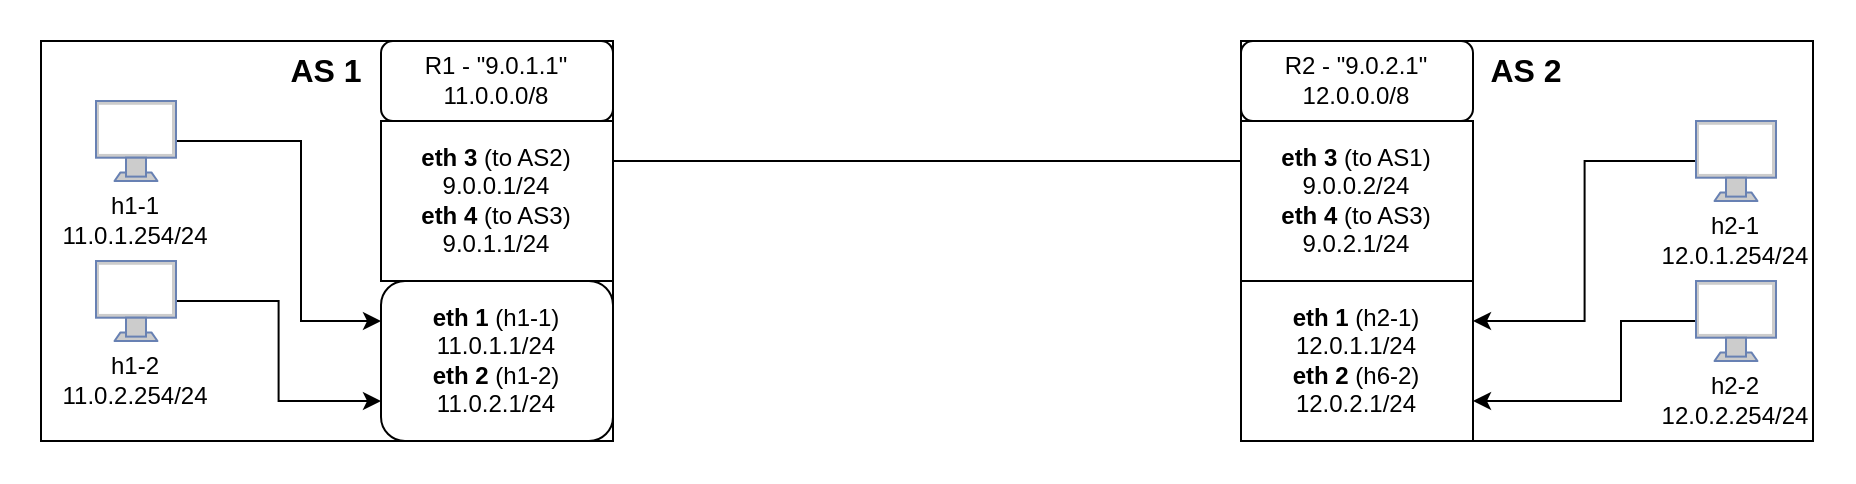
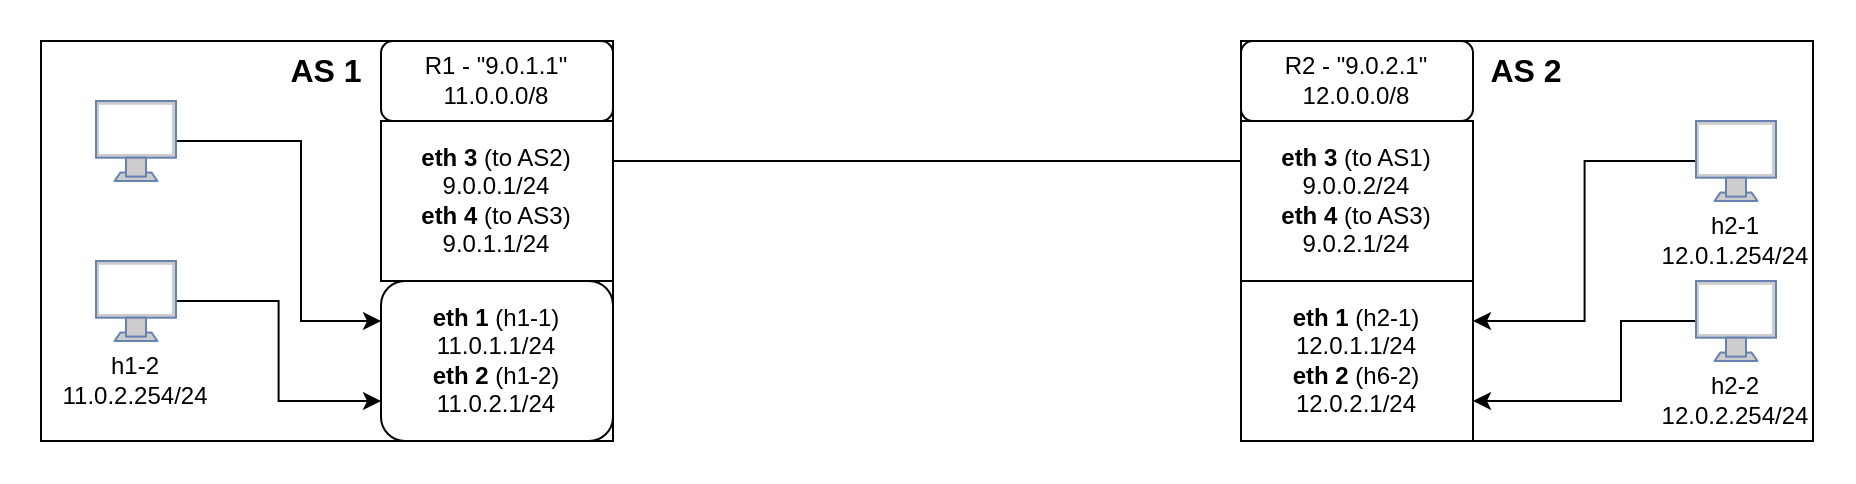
  <mxCell id="0" />
  <mxCell id="1" parent="0" />
  <mxCell id="2" value="" style="group" vertex="1" connectable="0" parent="1"><mxGeometry y="20" width="286" height="200" as="geometry" x="20" /></mxCell>
  <mxCell id="3" value="" style="rounded=0;whiteSpace=wrap;html=1;" vertex="1" parent="2"><mxGeometry width="286" height="200" as="geometry" /></mxCell>
  <mxCell id="4" value="R1 - &quot;9.0.1.1&quot;&lt;br&gt;11.0.0.0/8" style="rounded=1;whiteSpace=wrap;html=1;" vertex="1" parent="2"><mxGeometry x="170" width="116" height="40" as="geometry" /></mxCell>
  <mxCell id="5" value="&lt;b&gt;eth 3 &lt;/b&gt;(to AS2)&lt;br&gt;9.0.0.1/24&lt;br&gt;&lt;b&gt;eth 4 &lt;/b&gt;(to AS3)&lt;br&gt;9.0.1.1/24" style="rounded=0;whiteSpace=wrap;html=1;" vertex="1" parent="2"><mxGeometry x="170" y="40" width="116" height="80" as="geometry" /></mxCell>
  <mxCell id="6" value="&lt;b&gt;eth 1&amp;nbsp;&lt;/b&gt;(h1-1)&lt;br&gt;11.0.1.1/24&lt;br&gt;&lt;b&gt;eth 2&amp;nbsp;&lt;/b&gt;(h1-2)&lt;br&gt;11.0.2.1/24" style="whiteSpace=wrap;html=1;rounded=1;" vertex="1" parent="2"><mxGeometry x="170" y="120" width="116" height="80" as="geometry" /></mxCell>
  <mxCell id="7" style="edgeStyle=orthogonalEdgeStyle;rounded=0;orthogonalLoop=1;jettySize=auto;html=1;exitX=1;exitY=0.5;exitDx=0;exitDy=0;exitPerimeter=0;entryX=0;entryY=0.25;entryDx=0;entryDy=0;" edge="1" parent="2" source="8" target="6"><mxGeometry relative="1" as="geometry"><Array as="points"><mxPoint x="130" y="50" /><mxPoint x="130" y="140" /></Array></mxGeometry></mxCell>
  <mxCell id="8" value="" style="fontColor=#0066CC;verticalAlign=top;verticalLabelPosition=bottom;labelPosition=center;align=center;html=1;outlineConnect=0;fillColor=#CCCCCC;strokeColor=#6881B3;gradientColor=none;gradientDirection=north;strokeWidth=2;shape=mxgraph.networks.monitor;" vertex="1" parent="2"><mxGeometry x="27.5" y="30" width="40" height="40" as="geometry" /></mxCell>
- <mxCell id="9" value="h1-1&lt;br&gt;11.0.1.254/24" style="text;html=1;strokeColor=none;fillColor=none;align=center;verticalAlign=middle;whiteSpace=wrap;rounded=0;" vertex="1" parent="2"><mxGeometry x="20" y="75" width="55" height="30" as="geometry" /></mxCell>
  <mxCell id="10" style="edgeStyle=orthogonalEdgeStyle;rounded=0;orthogonalLoop=1;jettySize=auto;html=1;exitX=1;exitY=0.5;exitDx=0;exitDy=0;exitPerimeter=0;entryX=0;entryY=0.75;entryDx=0;entryDy=0;" edge="1" parent="2" source="11" target="6"><mxGeometry relative="1" as="geometry" /></mxCell>
  <mxCell id="11" value="" style="fontColor=#0066CC;verticalAlign=top;verticalLabelPosition=bottom;labelPosition=center;align=center;html=1;outlineConnect=0;fillColor=#CCCCCC;strokeColor=#6881B3;gradientColor=none;gradientDirection=north;strokeWidth=2;shape=mxgraph.networks.monitor;" vertex="1" parent="2"><mxGeometry x="27.5" y="110" width="40" height="40" as="geometry" /></mxCell>
  <mxCell id="12" value="h1-2&lt;br&gt;11.0.2.254/24" style="text;html=1;strokeColor=none;fillColor=none;align=center;verticalAlign=middle;whiteSpace=wrap;rounded=0;" vertex="1" parent="2"><mxGeometry x="20" y="155" width="55" height="30" as="geometry" /></mxCell>
  <mxCell id="13" value="&lt;b&gt;&lt;font style=&quot;font-size: 16px;&quot;&gt;AS 1&lt;/font&gt;&lt;/b&gt;" style="text;html=1;strokeColor=none;fillColor=none;align=center;verticalAlign=middle;whiteSpace=wrap;rounded=0;" vertex="1" parent="2"><mxGeometry x="113" width="60" height="30" as="geometry" /></mxCell>
  <mxCell id="14" value="" style="group" vertex="1" connectable="0" parent="1"><mxGeometry x="620" y="20" width="286" height="200" as="geometry" /></mxCell>
  <mxCell id="15" value="" style="rounded=0;whiteSpace=wrap;html=1;" vertex="1" parent="14"><mxGeometry width="286" height="200" as="geometry" /></mxCell>
  <mxCell id="16" style="edgeStyle=orthogonalEdgeStyle;rounded=0;orthogonalLoop=1;jettySize=auto;html=1;exitX=0;exitY=0.5;exitDx=0;exitDy=0;exitPerimeter=0;entryX=1;entryY=0.25;entryDx=0;entryDy=0;" edge="1" parent="14" source="17" target="25"><mxGeometry relative="1" as="geometry" /></mxCell>
  <mxCell id="17" value="" style="fontColor=#0066CC;verticalAlign=top;verticalLabelPosition=bottom;labelPosition=center;align=center;html=1;outlineConnect=0;fillColor=#CCCCCC;strokeColor=#6881B3;gradientColor=none;gradientDirection=north;strokeWidth=2;shape=mxgraph.networks.monitor;" vertex="1" parent="14"><mxGeometry x="227.5" y="40" width="40" height="40" as="geometry" /></mxCell>
  <mxCell id="18" value="h2-1&lt;br&gt;12.0.1.254/24" style="text;html=1;strokeColor=none;fillColor=none;align=center;verticalAlign=middle;whiteSpace=wrap;rounded=0;" vertex="1" parent="14"><mxGeometry x="220" y="85" width="55" height="30" as="geometry" /></mxCell>
  <mxCell id="19" style="edgeStyle=orthogonalEdgeStyle;rounded=0;orthogonalLoop=1;jettySize=auto;html=1;exitX=0;exitY=0.5;exitDx=0;exitDy=0;exitPerimeter=0;entryX=1;entryY=0.75;entryDx=0;entryDy=0;" edge="1" parent="14" source="20" target="25"><mxGeometry relative="1" as="geometry"><Array as="points"><mxPoint x="190" y="140" /><mxPoint x="190" y="180" /></Array></mxGeometry></mxCell>
  <mxCell id="20" value="" style="fontColor=#0066CC;verticalAlign=top;verticalLabelPosition=bottom;labelPosition=center;align=center;html=1;outlineConnect=0;fillColor=#CCCCCC;strokeColor=#6881B3;gradientColor=none;gradientDirection=north;strokeWidth=2;shape=mxgraph.networks.monitor;" vertex="1" parent="14"><mxGeometry x="227.5" y="120" width="40" height="40" as="geometry" /></mxCell>
  <mxCell id="21" value="h2-2&lt;br&gt;12.0.2.254/24" style="text;html=1;strokeColor=none;fillColor=none;align=center;verticalAlign=middle;whiteSpace=wrap;rounded=0;" vertex="1" parent="14"><mxGeometry x="220" y="165" width="55" height="30" as="geometry" /></mxCell>
  <mxCell id="22" value="&lt;b&gt;&lt;font style=&quot;font-size: 16px;&quot;&gt;AS 2&lt;/font&gt;&lt;/b&gt;" style="text;html=1;strokeColor=none;fillColor=none;align=center;verticalAlign=middle;whiteSpace=wrap;rounded=0;" vertex="1" parent="14"><mxGeometry x="113" width="60" height="30" as="geometry" /></mxCell>
  <mxCell id="23" value="R2 - &quot;9.0.2.1&quot;&lt;br&gt;12.0.0.0/8" style="rounded=1;whiteSpace=wrap;html=1;" vertex="1" parent="14"><mxGeometry width="116" height="40" as="geometry" /></mxCell>
  <mxCell id="24" value="&lt;b&gt;eth 3 &lt;/b&gt;(to AS1)&lt;br&gt;9.0.0.2/24&lt;br&gt;&lt;b&gt;eth 4 &lt;/b&gt;(to AS3)&lt;br&gt;9.0.2.1/24" style="rounded=0;whiteSpace=wrap;html=1;" vertex="1" parent="14"><mxGeometry y="40" width="116" height="80" as="geometry" /></mxCell>
  <mxCell id="25" value="&lt;b&gt;eth 1&amp;nbsp;&lt;/b&gt;(h2-1)&lt;br&gt;12.0.1.1/24&lt;br&gt;&lt;b&gt;eth 2&amp;nbsp;&lt;/b&gt;(h6-2)&lt;br&gt;12.0.2.1/24" style="rounded=0;whiteSpace=wrap;html=1;" vertex="1" parent="14"><mxGeometry y="120" width="116" height="80" as="geometry" /></mxCell>
  <mxCell id="26" style="edgeStyle=orthogonalEdgeStyle;rounded=0;orthogonalLoop=1;jettySize=auto;html=1;exitX=1;exitY=0.25;exitDx=0;exitDy=0;entryX=0;entryY=0.25;entryDx=0;entryDy=0;endArrow=none;endFill=0;" edge="1" parent="1" source="5" target="24"><mxGeometry relative="1" as="geometry" /></mxCell>
